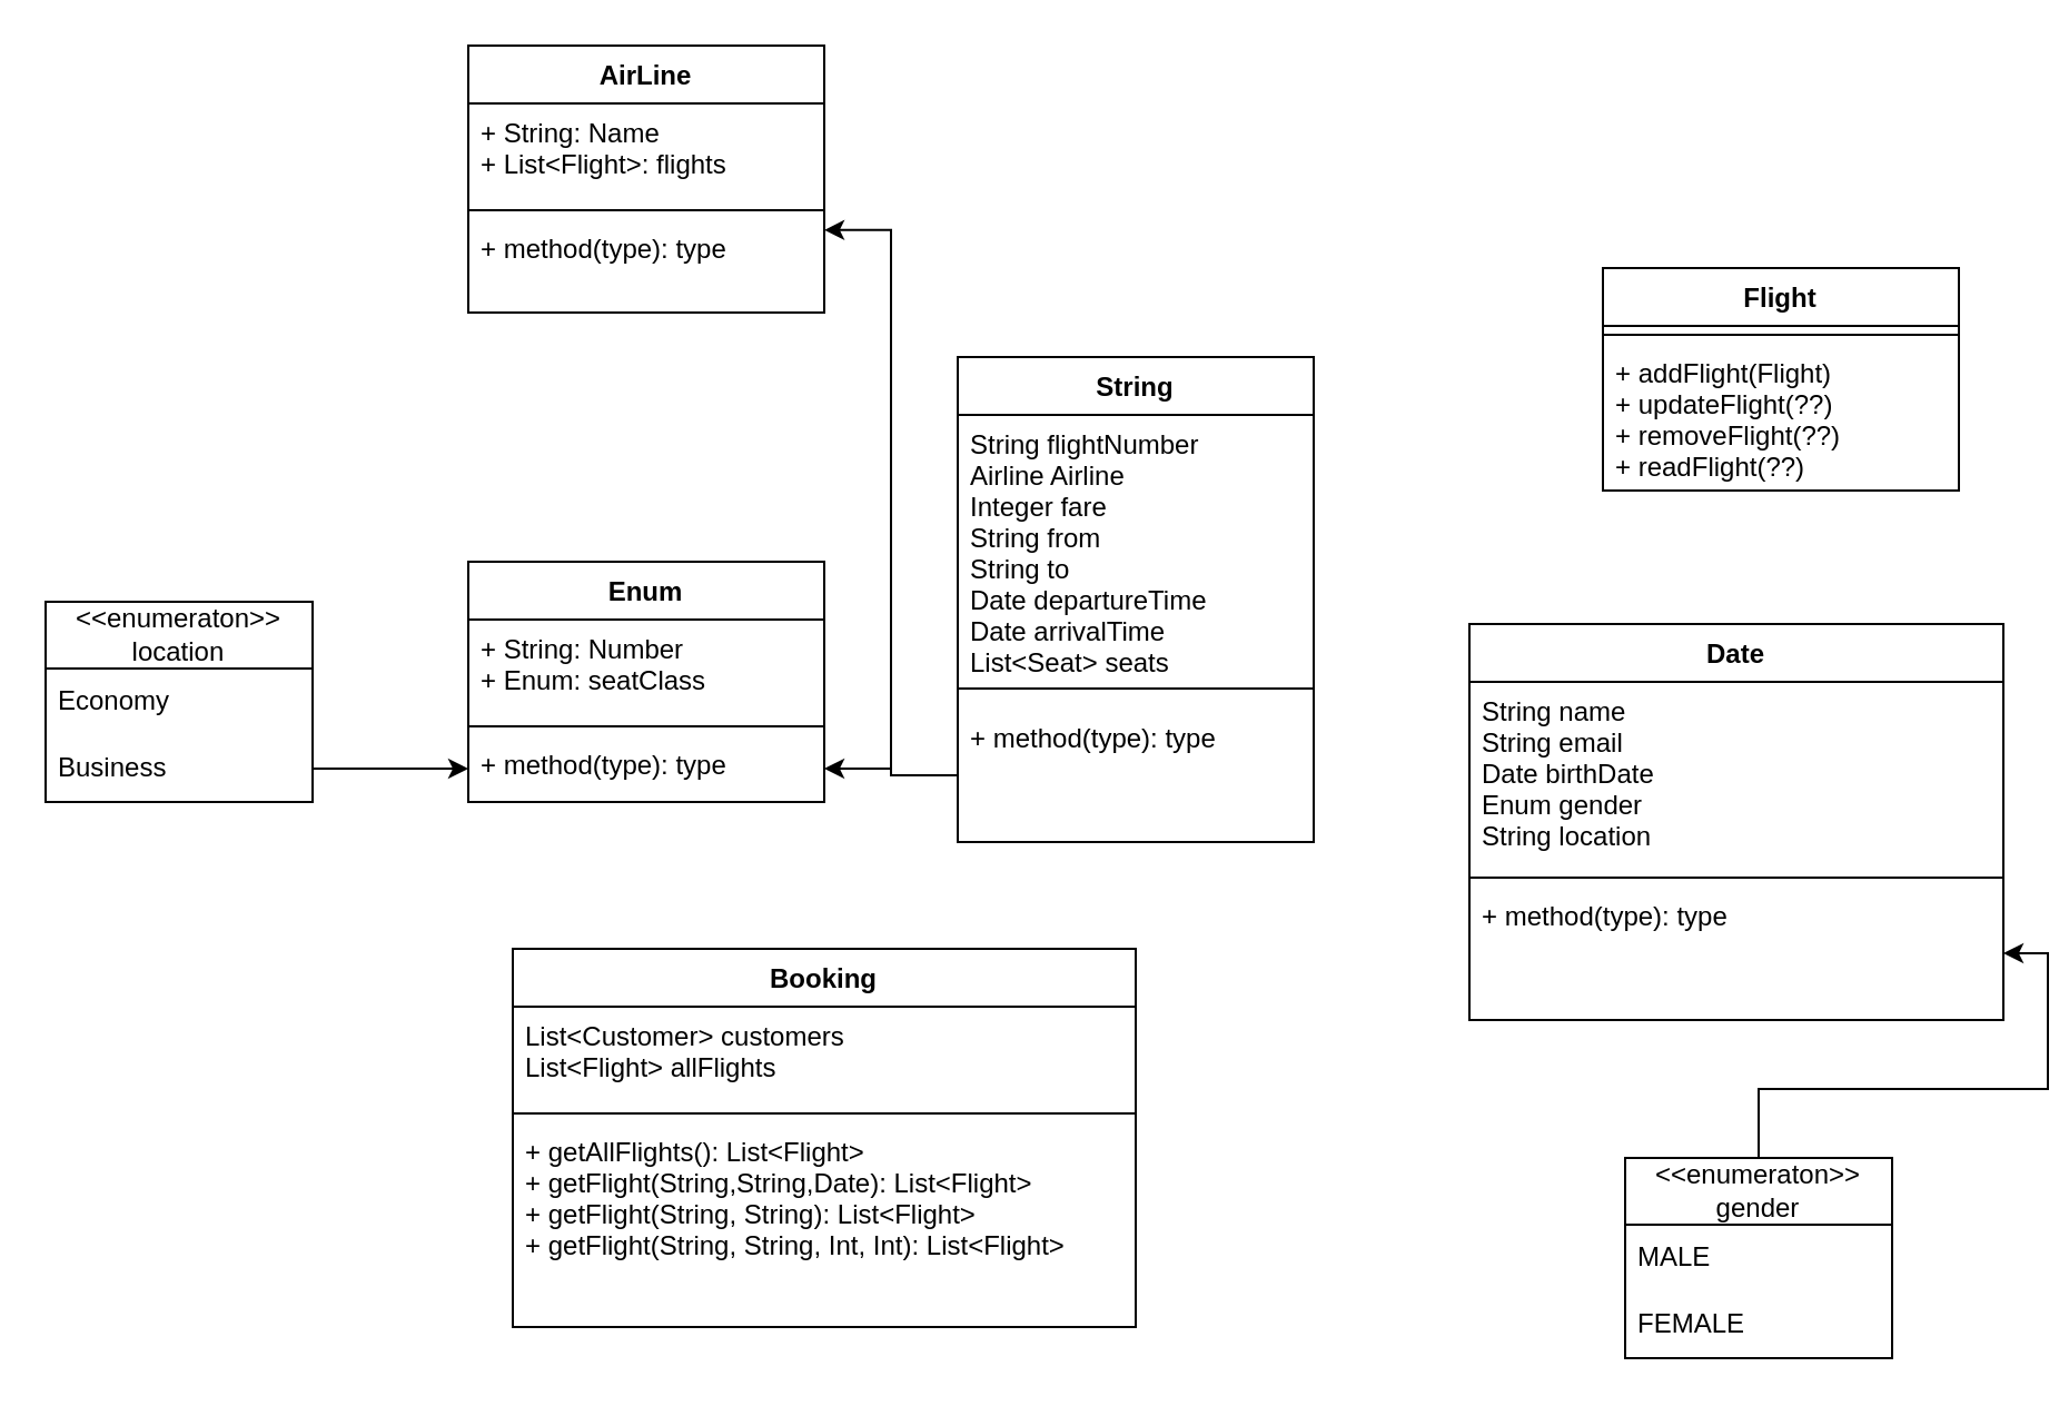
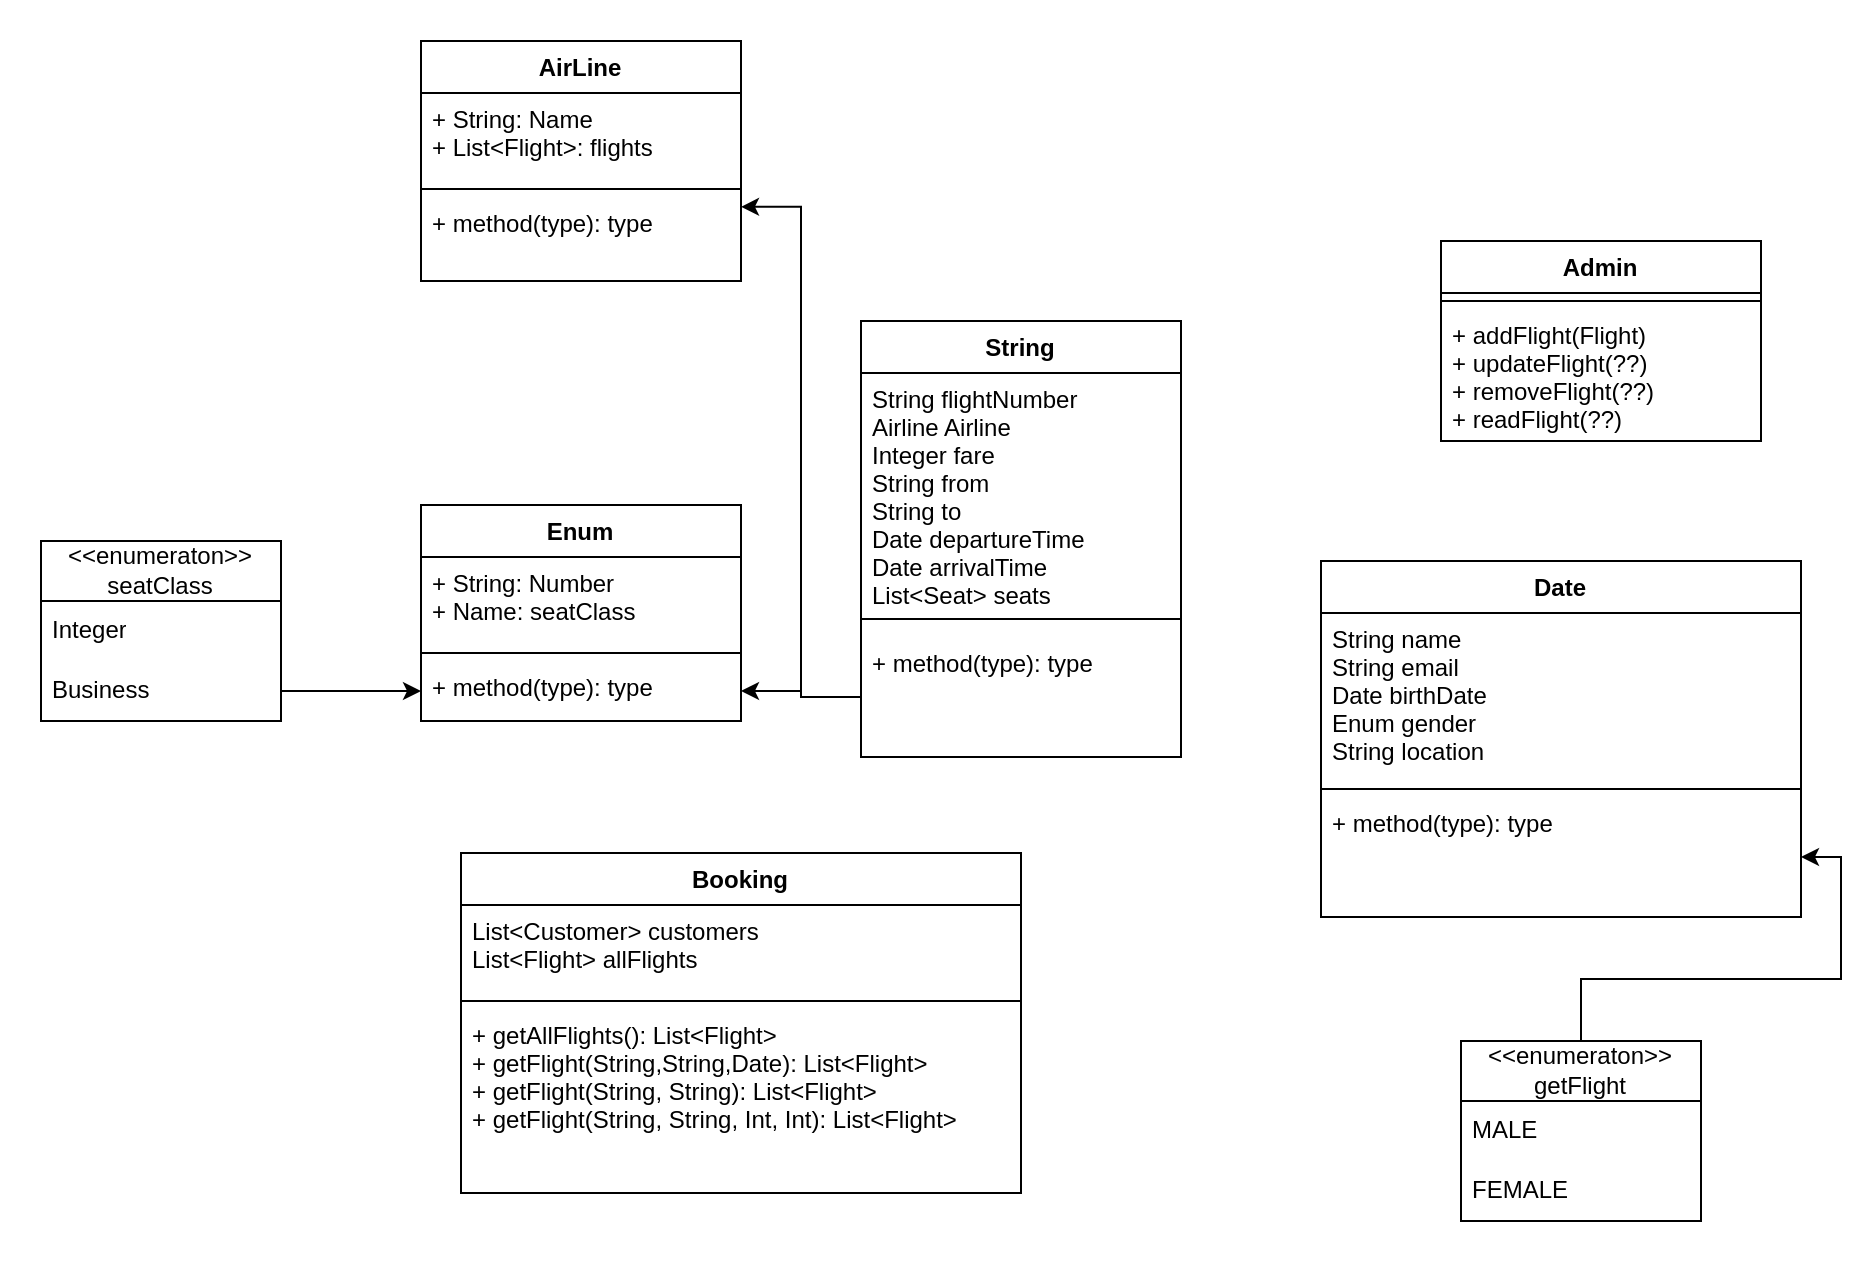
  <mxCell id="0" />
  <mxCell id="1" parent="0" />
  <mxCell id="2" value="String" style="swimlane;fontStyle=1;align=center;verticalAlign=top;childLayout=stackLayout;horizontal=1;startSize=26;horizontalStack=0;resizeParent=1;resizeParentMax=0;resizeLast=0;collapsible=1;marginBottom=0;" parent="1" vertex="1"><mxGeometry x="430" y="160" width="160" height="218" as="geometry" /></mxCell>
  <mxCell id="3" value="    String flightNumber&#10;    Airline Airline&#10;    Integer fare&#10;    String from&#10;    String to&#10;    Date departureTime&#10;    Date arrivalTime&#10;    List&lt;Seat&gt; seats&#10;" style="text;strokeColor=none;fillColor=none;align=left;verticalAlign=top;spacingLeft=4;spacingRight=4;overflow=hidden;rotatable=0;points=[[0,0.5],[1,0.5]];portConstraint=eastwest;" parent="2" vertex="1"><mxGeometry y="26" width="160" height="114" as="geometry" /></mxCell>
  <mxCell id="4" value="" style="line;strokeWidth=1;fillColor=none;align=left;verticalAlign=middle;spacingTop=-1;spacingLeft=3;spacingRight=3;rotatable=0;labelPosition=right;points=[];portConstraint=eastwest;strokeColor=inherit;" parent="2" vertex="1"><mxGeometry y="140" width="160" height="18" as="geometry" /></mxCell>
  <mxCell id="5" value="+ method(type): type" style="text;strokeColor=none;fillColor=none;align=left;verticalAlign=top;spacingLeft=4;spacingRight=4;overflow=hidden;rotatable=0;points=[[0,0.5],[1,0.5]];portConstraint=eastwest;" parent="2" vertex="1"><mxGeometry y="158" width="160" height="60" as="geometry" /></mxCell>
- <mxCell id="6" value="Flight" style="swimlane;fontStyle=1;align=center;verticalAlign=top;childLayout=stackLayout;horizontal=1;startSize=26;horizontalStack=0;resizeParent=1;resizeParentMax=0;resizeLast=0;collapsible=1;marginBottom=0;" parent="1" vertex="1"><mxGeometry x="720" y="120" width="160" height="100" as="geometry" /></mxCell>
+ <mxCell id="6" value="Admin" style="swimlane;fontStyle=1;align=center;verticalAlign=top;childLayout=stackLayout;horizontal=1;startSize=26;horizontalStack=0;resizeParent=1;resizeParentMax=0;resizeLast=0;collapsible=1;marginBottom=0;" parent="1" vertex="1"><mxGeometry x="720" y="120" width="160" height="100" as="geometry" /></mxCell>
  <mxCell id="7" value="" style="line;strokeWidth=1;fillColor=none;align=left;verticalAlign=middle;spacingTop=-1;spacingLeft=3;spacingRight=3;rotatable=0;labelPosition=right;points=[];portConstraint=eastwest;strokeColor=inherit;" parent="6" vertex="1"><mxGeometry y="26" width="160" height="8" as="geometry" /></mxCell>
  <mxCell id="8" value="+ addFlight(Flight)&#10;+ updateFlight(??)&#10;+ removeFlight(??)&#10;+ readFlight(??)" style="text;strokeColor=none;fillColor=none;align=left;verticalAlign=top;spacingLeft=4;spacingRight=4;overflow=hidden;rotatable=0;points=[[0,0.5],[1,0.5]];portConstraint=eastwest;" parent="6" vertex="1"><mxGeometry y="34" width="160" height="66" as="geometry" /></mxCell>
  <mxCell id="9" value="Date" style="swimlane;fontStyle=1;align=center;verticalAlign=top;childLayout=stackLayout;horizontal=1;startSize=26;horizontalStack=0;resizeParent=1;resizeParentMax=0;resizeLast=0;collapsible=1;marginBottom=0;" parent="1" vertex="1"><mxGeometry x="660" y="280" width="240" height="178" as="geometry" /></mxCell>
  <mxCell id="10" value="    String name&#10;    String email&#10;    Date birthDate&#10;    Enum gender&#10;    String location&#10;" style="text;strokeColor=none;fillColor=none;align=left;verticalAlign=top;spacingLeft=4;spacingRight=4;overflow=hidden;rotatable=0;points=[[0,0.5],[1,0.5]];portConstraint=eastwest;" parent="9" vertex="1"><mxGeometry y="26" width="240" height="84" as="geometry" /></mxCell>
  <mxCell id="11" value="" style="line;strokeWidth=1;fillColor=none;align=left;verticalAlign=middle;spacingTop=-1;spacingLeft=3;spacingRight=3;rotatable=0;labelPosition=right;points=[];portConstraint=eastwest;strokeColor=inherit;" parent="9" vertex="1"><mxGeometry y="110" width="240" height="8" as="geometry" /></mxCell>
  <mxCell id="12" value="+ method(type): type" style="text;strokeColor=none;fillColor=none;align=left;verticalAlign=top;spacingLeft=4;spacingRight=4;overflow=hidden;rotatable=0;points=[[0,0.5],[1,0.5]];portConstraint=eastwest;" parent="9" vertex="1"><mxGeometry y="118" width="240" height="60" as="geometry" /></mxCell>
  <mxCell id="13" value="AirLine" style="swimlane;fontStyle=1;align=center;verticalAlign=top;childLayout=stackLayout;horizontal=1;startSize=26;horizontalStack=0;resizeParent=1;resizeParentMax=0;resizeLast=0;collapsible=1;marginBottom=0;" parent="1" vertex="1"><mxGeometry x="210" y="20" width="160" height="120" as="geometry" /></mxCell>
  <mxCell id="14" value="+ String: Name&#10;+ List&lt;Flight&gt;: flights" style="text;strokeColor=none;fillColor=none;align=left;verticalAlign=top;spacingLeft=4;spacingRight=4;overflow=hidden;rotatable=0;points=[[0,0.5],[1,0.5]];portConstraint=eastwest;" parent="13" vertex="1"><mxGeometry y="26" width="160" height="44" as="geometry" /></mxCell>
  <mxCell id="15" value="" style="line;strokeWidth=1;fillColor=none;align=left;verticalAlign=middle;spacingTop=-1;spacingLeft=3;spacingRight=3;rotatable=0;labelPosition=right;points=[];portConstraint=eastwest;strokeColor=inherit;" parent="13" vertex="1"><mxGeometry y="70" width="160" height="8" as="geometry" /></mxCell>
  <mxCell id="16" value="+ method(type): type" style="text;strokeColor=none;fillColor=none;align=left;verticalAlign=top;spacingLeft=4;spacingRight=4;overflow=hidden;rotatable=0;points=[[0,0.5],[1,0.5]];portConstraint=eastwest;" parent="13" vertex="1"><mxGeometry y="78" width="160" height="42" as="geometry" /></mxCell>
  <mxCell id="17" style="edgeStyle=orthogonalEdgeStyle;rounded=0;orthogonalLoop=1;jettySize=auto;html=1;entryX=1;entryY=0.117;entryDx=0;entryDy=0;entryPerimeter=0;" parent="1" source="5" target="16" edge="1"><mxGeometry relative="1" as="geometry" /></mxCell>
  <mxCell id="18" value="Enum" style="swimlane;fontStyle=1;align=center;verticalAlign=top;childLayout=stackLayout;horizontal=1;startSize=26;horizontalStack=0;resizeParent=1;resizeParentMax=0;resizeLast=0;collapsible=1;marginBottom=0;" parent="1" vertex="1"><mxGeometry x="210" y="252" width="160" height="108" as="geometry" /></mxCell>
- <mxCell id="19" value="+ String: Number&#10;+ Enum: seatClass&#10;" style="text;strokeColor=none;fillColor=none;align=left;verticalAlign=top;spacingLeft=4;spacingRight=4;overflow=hidden;rotatable=0;points=[[0,0.5],[1,0.5]];portConstraint=eastwest;" parent="18" vertex="1"><mxGeometry y="26" width="160" height="44" as="geometry" /></mxCell>
+ <mxCell id="19" value="+ String: Number&#10;+ Name: seatClass&#10;" style="text;strokeColor=none;fillColor=none;align=left;verticalAlign=top;spacingLeft=4;spacingRight=4;overflow=hidden;rotatable=0;points=[[0,0.5],[1,0.5]];portConstraint=eastwest;" parent="18" vertex="1"><mxGeometry y="26" width="160" height="44" as="geometry" /></mxCell>
  <mxCell id="20" value="" style="line;strokeWidth=1;fillColor=none;align=left;verticalAlign=middle;spacingTop=-1;spacingLeft=3;spacingRight=3;rotatable=0;labelPosition=right;points=[];portConstraint=eastwest;strokeColor=inherit;" parent="18" vertex="1"><mxGeometry y="70" width="160" height="8" as="geometry" /></mxCell>
  <mxCell id="21" value="+ method(type): type" style="text;strokeColor=none;fillColor=none;align=left;verticalAlign=top;spacingLeft=4;spacingRight=4;overflow=hidden;rotatable=0;points=[[0,0.5],[1,0.5]];portConstraint=eastwest;" parent="18" vertex="1"><mxGeometry y="78" width="160" height="30" as="geometry" /></mxCell>
  <mxCell id="22" style="edgeStyle=orthogonalEdgeStyle;rounded=0;orthogonalLoop=1;jettySize=auto;html=1;exitX=0;exitY=0.5;exitDx=0;exitDy=0;" parent="1" source="5" target="21" edge="1"><mxGeometry relative="1" as="geometry" /></mxCell>
- <mxCell id="23" value="&amp;lt;&amp;lt;enumeraton&amp;gt;&amp;gt;&lt;br&gt;location" style="swimlane;fontStyle=0;childLayout=stackLayout;horizontal=1;startSize=30;horizontalStack=0;resizeParent=1;resizeParentMax=0;resizeLast=0;collapsible=1;marginBottom=0;whiteSpace=wrap;html=1;" parent="1" vertex="1"><mxGeometry x="20" y="270" width="120" height="90" as="geometry" /></mxCell>
- <mxCell id="24" value="Economy" style="text;strokeColor=none;fillColor=none;align=left;verticalAlign=middle;spacingLeft=4;spacingRight=4;overflow=hidden;points=[[0,0.5],[1,0.5]];portConstraint=eastwest;rotatable=0;whiteSpace=wrap;html=1;" parent="23" vertex="1"><mxGeometry y="30" width="120" height="30" as="geometry" /></mxCell>
+ <mxCell id="23" value="&amp;lt;&amp;lt;enumeraton&amp;gt;&amp;gt;&lt;br&gt;seatClass" style="swimlane;fontStyle=0;childLayout=stackLayout;horizontal=1;startSize=30;horizontalStack=0;resizeParent=1;resizeParentMax=0;resizeLast=0;collapsible=1;marginBottom=0;whiteSpace=wrap;html=1;" parent="1" vertex="1"><mxGeometry x="20" y="270" width="120" height="90" as="geometry" /></mxCell>
+ <mxCell id="24" value="Integer" style="text;strokeColor=none;fillColor=none;align=left;verticalAlign=middle;spacingLeft=4;spacingRight=4;overflow=hidden;points=[[0,0.5],[1,0.5]];portConstraint=eastwest;rotatable=0;whiteSpace=wrap;html=1;" parent="23" vertex="1"><mxGeometry y="30" width="120" height="30" as="geometry" /></mxCell>
  <mxCell id="25" value="Business" style="text;strokeColor=none;fillColor=none;align=left;verticalAlign=middle;spacingLeft=4;spacingRight=4;overflow=hidden;points=[[0,0.5],[1,0.5]];portConstraint=eastwest;rotatable=0;whiteSpace=wrap;html=1;" parent="23" vertex="1"><mxGeometry y="60" width="120" height="30" as="geometry" /></mxCell>
  <mxCell id="26" value="" style="edgeStyle=orthogonalEdgeStyle;rounded=0;orthogonalLoop=1;jettySize=auto;html=1;" parent="1" source="25" target="21" edge="1"><mxGeometry relative="1" as="geometry" /></mxCell>
  <mxCell id="27" value="" style="edgeStyle=orthogonalEdgeStyle;rounded=0;orthogonalLoop=1;jettySize=auto;html=1;" edge="1" parent="1" source="28" target="12"><mxGeometry relative="1" as="geometry" /></mxCell>
- <mxCell id="28" value="&amp;lt;&amp;lt;enumeraton&amp;gt;&amp;gt;&lt;br&gt;gender" style="swimlane;fontStyle=0;childLayout=stackLayout;horizontal=1;startSize=30;horizontalStack=0;resizeParent=1;resizeParentMax=0;resizeLast=0;collapsible=1;marginBottom=0;whiteSpace=wrap;html=1;" vertex="1" parent="1"><mxGeometry x="730" y="520" width="120" height="90" as="geometry" /></mxCell>
+ <mxCell id="28" value="&amp;lt;&amp;lt;enumeraton&amp;gt;&amp;gt;&lt;br&gt;getFlight" style="swimlane;fontStyle=0;childLayout=stackLayout;horizontal=1;startSize=30;horizontalStack=0;resizeParent=1;resizeParentMax=0;resizeLast=0;collapsible=1;marginBottom=0;whiteSpace=wrap;html=1;" vertex="1" parent="1"><mxGeometry x="730" y="520" width="120" height="90" as="geometry" /></mxCell>
  <mxCell id="29" value="MALE" style="text;strokeColor=none;fillColor=none;align=left;verticalAlign=middle;spacingLeft=4;spacingRight=4;overflow=hidden;points=[[0,0.5],[1,0.5]];portConstraint=eastwest;rotatable=0;whiteSpace=wrap;html=1;" vertex="1" parent="28"><mxGeometry y="30" width="120" height="30" as="geometry" /></mxCell>
  <mxCell id="30" value="FEMALE" style="text;strokeColor=none;fillColor=none;align=left;verticalAlign=middle;spacingLeft=4;spacingRight=4;overflow=hidden;points=[[0,0.5],[1,0.5]];portConstraint=eastwest;rotatable=0;whiteSpace=wrap;html=1;" vertex="1" parent="28"><mxGeometry y="60" width="120" height="30" as="geometry" /></mxCell>
  <mxCell id="31" value="Booking" style="swimlane;fontStyle=1;align=center;verticalAlign=top;childLayout=stackLayout;horizontal=1;startSize=26;horizontalStack=0;resizeParent=1;resizeParentMax=0;resizeLast=0;collapsible=1;marginBottom=0;" vertex="1" parent="1"><mxGeometry x="230" y="426" width="280" height="170" as="geometry" /></mxCell>
  <mxCell id="32" value="    List&lt;Customer&gt; customers&#10;    List&lt;Flight&gt; allFlights&#10;" style="text;strokeColor=none;fillColor=none;align=left;verticalAlign=top;spacingLeft=4;spacingRight=4;overflow=hidden;rotatable=0;points=[[0,0.5],[1,0.5]];portConstraint=eastwest;" vertex="1" parent="31"><mxGeometry y="26" width="280" height="44" as="geometry" /></mxCell>
  <mxCell id="33" value="" style="line;strokeWidth=1;fillColor=none;align=left;verticalAlign=middle;spacingTop=-1;spacingLeft=3;spacingRight=3;rotatable=0;labelPosition=right;points=[];portConstraint=eastwest;strokeColor=inherit;" vertex="1" parent="31"><mxGeometry y="70" width="280" height="8" as="geometry" /></mxCell>
  <mxCell id="34" value="+ getAllFlights(): List&lt;Flight&gt;&#10;+ getFlight(String,String,Date): List&lt;Flight&gt;&#10;+ getFlight(String, String): List&lt;Flight&gt;&#10;+ getFlight(String, String, Int, Int): List&lt;Flight&gt;&#10;" style="text;strokeColor=none;fillColor=none;align=left;verticalAlign=top;spacingLeft=4;spacingRight=4;overflow=hidden;rotatable=0;points=[[0,0.5],[1,0.5]];portConstraint=eastwest;" vertex="1" parent="31"><mxGeometry y="78" width="280" height="92" as="geometry" /></mxCell>
